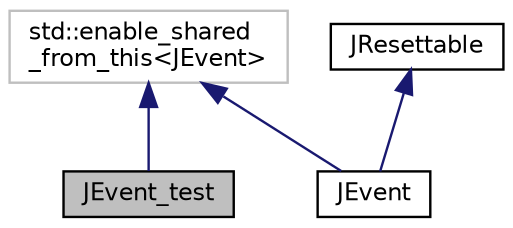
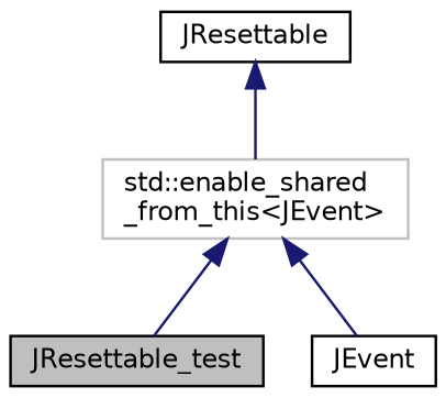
  digraph {
    node [color=black fillcolor=white fontname=Helvetica fontsize=10 shape=record style=filled]
    edge [color=midnightblue dir=back fontname=Helvetica fontsize=10 labelfontname=Helvetica labelfontsize=10 style=solid]
-   n1 [fillcolor=grey75 fontcolor=black height=0.2 label=JEvent_test width=0.4]
+   n1 [fillcolor=grey75 fontcolor=black height=0.2 label=JResettable_test width=0.4]
    n2 [height=0.2 label=JEvent width=0.4]
    n3 [height=0.2 label=JResettable width=0.4]
    n4 [color=grey75 height=0.2 label="std::enable_shared\l_from_this\<JEvent\>" width=0.4]
-   n3 -> n2
+   n3 -> n4
    n4 -> n1
    n4 -> n2
  }
